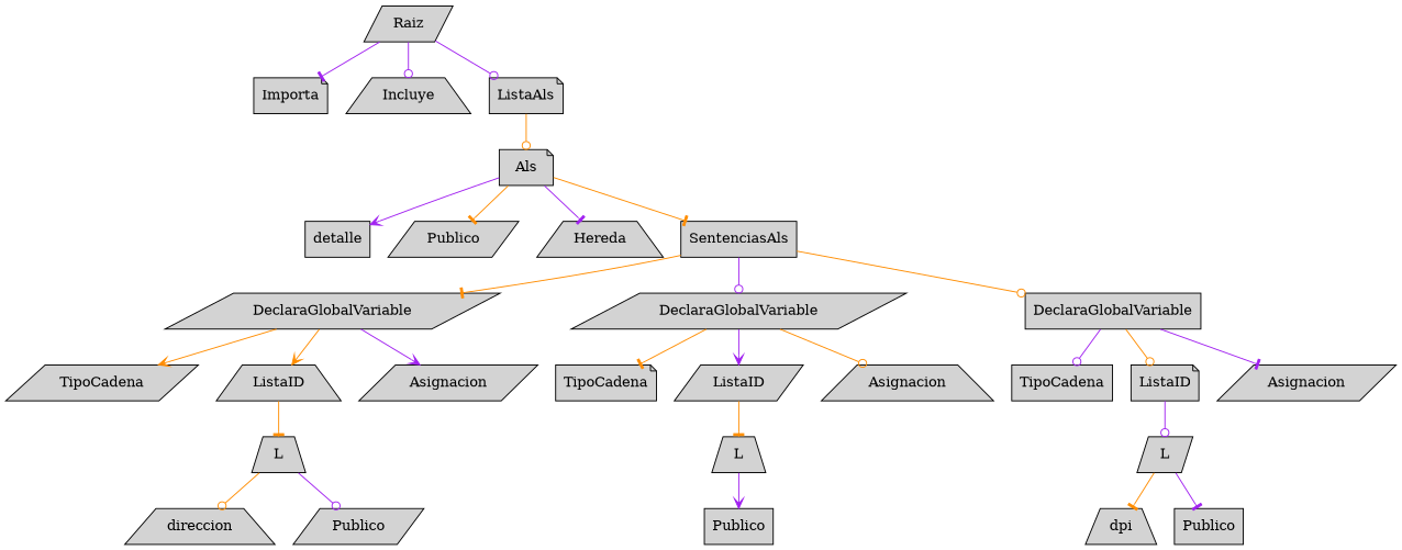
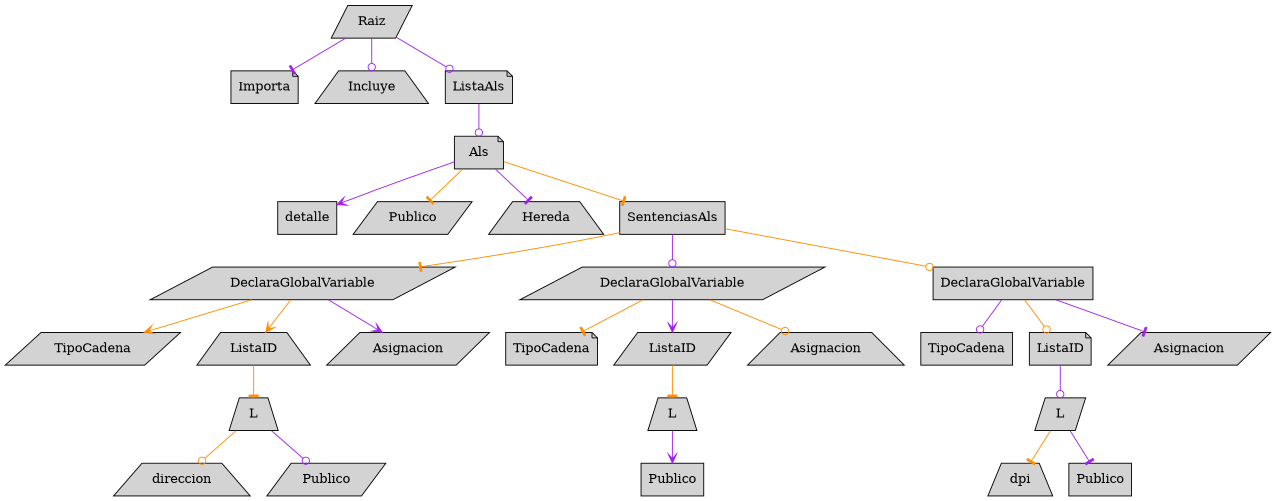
  digraph {
    node [shape=parallelogram style=filled]
    edge [arrowhead=tee color=purple]
    n1 [label=Raiz]
    n2 [label=Importa shape=note]
    n3 [label=Incluye shape=trapezium]
    n4 [label=ListaAls shape=note]
    n5 [label=Als shape=note]
    n6 [label=detalle shape=box]
    n7 [label=Publico]
    n8 [label=Hereda shape=trapezium]
    n9 [label=SentenciasAls shape=box]
    n10 [label=DeclaraGlobalVariable]
    n11 [label=DeclaraGlobalVariable]
    n12 [label=DeclaraGlobalVariable shape=box]
    n13 [label=TipoCadena]
    n14 [label=ListaID shape=trapezium]
    n15 [label=Asignacion]
    n16 [label=TipoCadena shape=note]
    n17 [label=ListaID]
    n18 [label=Asignacion shape=trapezium]
    n19 [label=TipoCadena shape=box]
    n20 [label=ListaID shape=note]
    n21 [label=Asignacion]
    n22 [label=L shape=trapezium]
    n23 [label=direccion shape=trapezium]
    n24 [label=Publico]
    n25 [label=L shape=trapezium]
    n26 [label=Publico shape=box]
    n27 [label=L]
    n28 [label=dpi shape=trapezium]
    n29 [label=Publico shape=box]
    n1 -> n2
    n1 -> n3 [arrowhead=odot]
    n1 -> n4 [arrowhead=odot]
-   n4 -> n5 [arrowhead=odot color=darkorange]
+   n4 -> n5 [arrowhead=odot]
    n5 -> n6 [arrowhead=vee]
    n5 -> n7 [color=darkorange]
    n5 -> n8
    n5 -> n9 [color=darkorange]
    n9 -> n10 [color=darkorange]
    n9 -> n11 [arrowhead=odot]
    n9 -> n12 [arrowhead=odot color=darkorange]
    n10 -> n13 [arrowhead=vee color=darkorange]
    n10 -> n14 [arrowhead=vee color=darkorange]
    n10 -> n15 [arrowhead=vee]
    n11 -> n16 [color=darkorange]
    n11 -> n17 [arrowhead=vee]
    n11 -> n18 [arrowhead=odot color=darkorange]
    n12 -> n19 [arrowhead=odot]
    n12 -> n20 [arrowhead=odot color=darkorange]
    n12 -> n21
    n14 -> n22 [color=darkorange]
    n17 -> n25 [color=darkorange]
    n20 -> n27 [arrowhead=odot]
    n22 -> n23 [arrowhead=odot color=darkorange]
    n22 -> n24 [arrowhead=odot]
    n25 -> n26 [arrowhead=vee]
    n27 -> n28 [color=darkorange]
    n27 -> n29
  }
